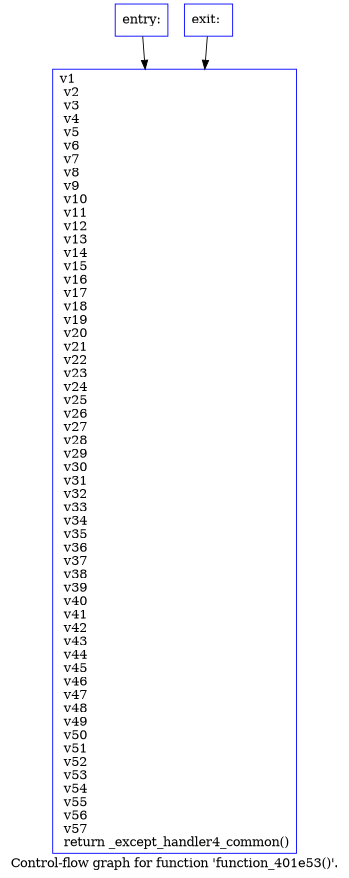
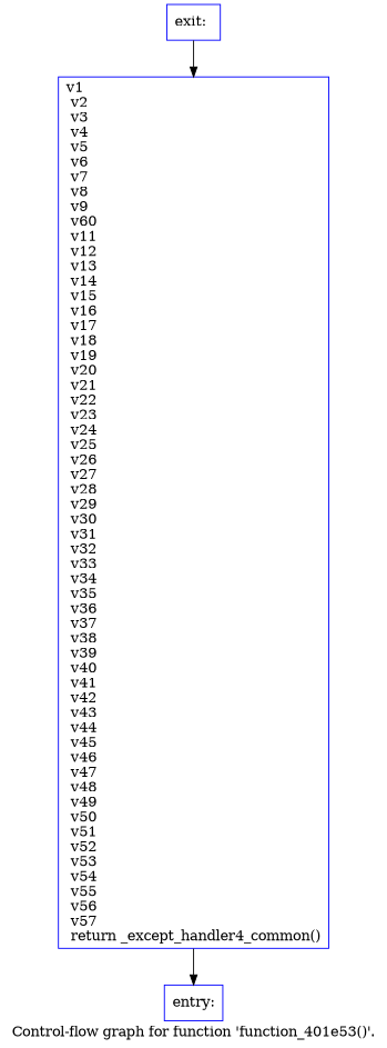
  digraph {
    label="Control-flow graph for function 'function_401e53()'."
    node [color=blue shape=record]
    n1 [label="{entry:\l}"]
-   n2 [label="{  v1\l  v2\l  v3\l  v4\l  v5\l  v6\l  v7\l  v8\l  v9\l  v10\l  v11\l  v12\l  v13\l  v14\l  v15\l  v16\l  v17\l  v18\l  v19\l  v20\l  v21\l  v22\l  v23\l  v24\l  v25\l  v26\l  v27\l  v28\l  v29\l  v30\l  v31\l  v32\l  v33\l  v34\l  v35\l  v36\l  v37\l  v38\l  v39\l  v40\l  v41\l  v42\l  v43\l  v44\l  v45\l  v46\l  v47\l  v48\l  v49\l  v50\l  v51\l  v52\l  v53\l  v54\l  v55\l  v56\l  v57\l  return _except_handler4_common()\l}"]
+   n2 [label="{  v1\l  v2\l  v3\l  v4\l  v5\l  v6\l  v7\l  v8\l  v9\l  v60\l  v11\l  v12\l  v13\l  v14\l  v15\l  v16\l  v17\l  v18\l  v19\l  v20\l  v21\l  v22\l  v23\l  v24\l  v25\l  v26\l  v27\l  v28\l  v29\l  v30\l  v31\l  v32\l  v33\l  v34\l  v35\l  v36\l  v37\l  v38\l  v39\l  v40\l  v41\l  v42\l  v43\l  v44\l  v45\l  v46\l  v47\l  v48\l  v49\l  v50\l  v51\l  v52\l  v53\l  v54\l  v55\l  v56\l  v57\l  return _except_handler4_common()\l}"]
    n3 [label="{exit:\l}"]
-   n1 -> n2
+   n2 -> n1
    n3 -> n2
  }
